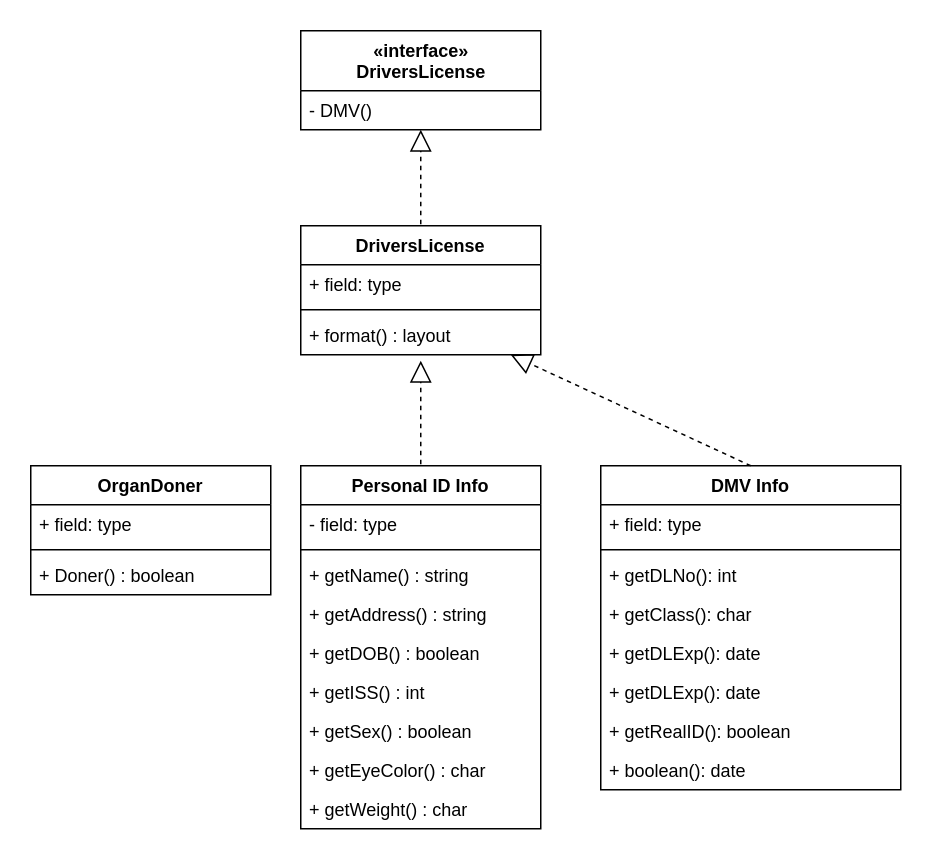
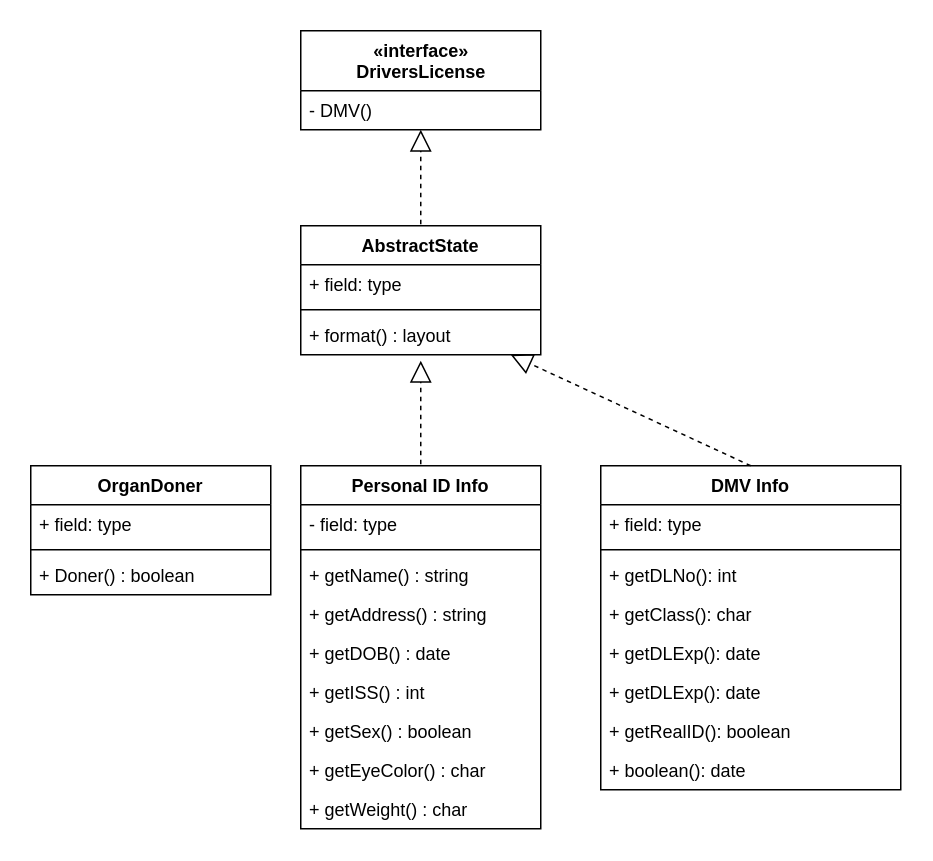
  <mxCell id="0" />
  <mxCell id="1" parent="0" />
  <mxCell id="2" value="«interface»&lt;br&gt;&lt;b&gt;DriversLicense&lt;/b&gt;" style="swimlane;fontStyle=1;align=center;verticalAlign=top;childLayout=stackLayout;horizontal=1;startSize=40;horizontalStack=0;resizeParent=1;resizeParentMax=0;resizeLast=0;collapsible=1;marginBottom=0;html=1;collapsible=1;swimlaneLine=1;" vertex="1" parent="1"><mxGeometry x="200" y="20" width="160" height="66" as="geometry" /></mxCell>
  <mxCell id="3" value="- DMV()" style="text;strokeColor=none;fillColor=none;align=left;verticalAlign=top;spacingLeft=4;spacingRight=4;overflow=hidden;rotatable=0;points=[[0,0.5],[1,0.5]];portConstraint=eastwest;" vertex="1" parent="2"><mxGeometry y="40" width="160" height="26" as="geometry" /></mxCell>
  <mxCell id="4" value="Personal ID Info" style="swimlane;fontStyle=1;align=center;verticalAlign=top;childLayout=stackLayout;horizontal=1;startSize=26;horizontalStack=0;resizeParent=1;resizeParentMax=0;resizeLast=0;collapsible=1;marginBottom=0;" vertex="1" parent="1"><mxGeometry x="200" y="310" width="160" height="242" as="geometry" /></mxCell>
  <mxCell id="5" value="- field: type" style="text;strokeColor=none;fillColor=none;align=left;verticalAlign=top;spacingLeft=4;spacingRight=4;overflow=hidden;rotatable=0;points=[[0,0.5],[1,0.5]];portConstraint=eastwest;" vertex="1" parent="4"><mxGeometry y="26" width="160" height="26" as="geometry" /></mxCell>
  <mxCell id="6" value="" style="line;strokeWidth=1;fillColor=none;align=left;verticalAlign=middle;spacingTop=-1;spacingLeft=3;spacingRight=3;rotatable=0;labelPosition=right;points=[];portConstraint=eastwest;" vertex="1" parent="4"><mxGeometry y="52" width="160" height="8" as="geometry" /></mxCell>
  <mxCell id="7" value="+ getName() : string" style="text;strokeColor=none;fillColor=none;align=left;verticalAlign=top;spacingLeft=4;spacingRight=4;overflow=hidden;rotatable=0;points=[[0,0.5],[1,0.5]];portConstraint=eastwest;" vertex="1" parent="4"><mxGeometry y="60" width="160" height="26" as="geometry" /></mxCell>
  <mxCell id="8" value="+ getAddress() : string" style="text;strokeColor=none;fillColor=none;align=left;verticalAlign=top;spacingLeft=4;spacingRight=4;overflow=hidden;rotatable=0;points=[[0,0.5],[1,0.5]];portConstraint=eastwest;" vertex="1" parent="4"><mxGeometry y="86" width="160" height="26" as="geometry" /></mxCell>
- <mxCell id="9" value="+ getDOB() : boolean" style="text;strokeColor=none;fillColor=none;align=left;verticalAlign=top;spacingLeft=4;spacingRight=4;overflow=hidden;rotatable=0;points=[[0,0.5],[1,0.5]];portConstraint=eastwest;" vertex="1" parent="4"><mxGeometry y="112" width="160" height="26" as="geometry" /></mxCell>
+ <mxCell id="9" value="+ getDOB() : date" style="text;strokeColor=none;fillColor=none;align=left;verticalAlign=top;spacingLeft=4;spacingRight=4;overflow=hidden;rotatable=0;points=[[0,0.5],[1,0.5]];portConstraint=eastwest;" vertex="1" parent="4"><mxGeometry y="112" width="160" height="26" as="geometry" /></mxCell>
  <mxCell id="10" value="+ getISS() : int" style="text;strokeColor=none;fillColor=none;align=left;verticalAlign=top;spacingLeft=4;spacingRight=4;overflow=hidden;rotatable=0;points=[[0,0.5],[1,0.5]];portConstraint=eastwest;" vertex="1" parent="4"><mxGeometry y="138" width="160" height="26" as="geometry" /></mxCell>
  <mxCell id="11" value="+ getSex() : boolean" style="text;strokeColor=none;fillColor=none;align=left;verticalAlign=top;spacingLeft=4;spacingRight=4;overflow=hidden;rotatable=0;points=[[0,0.5],[1,0.5]];portConstraint=eastwest;" vertex="1" parent="4"><mxGeometry y="164" width="160" height="26" as="geometry" /></mxCell>
  <mxCell id="12" value="+ getEyeColor() : char" style="text;strokeColor=none;fillColor=none;align=left;verticalAlign=top;spacingLeft=4;spacingRight=4;overflow=hidden;rotatable=0;points=[[0,0.5],[1,0.5]];portConstraint=eastwest;" vertex="1" parent="4"><mxGeometry y="190" width="160" height="26" as="geometry" /></mxCell>
  <mxCell id="13" value="+ getWeight() : char" style="text;strokeColor=none;fillColor=none;align=left;verticalAlign=top;spacingLeft=4;spacingRight=4;overflow=hidden;rotatable=0;points=[[0,0.5],[1,0.5]];portConstraint=eastwest;" vertex="1" parent="4"><mxGeometry y="216" width="160" height="26" as="geometry" /></mxCell>
  <mxCell id="14" style="rounded=1;orthogonalLoop=1;jettySize=auto;html=1;entryX=0.513;entryY=1.038;entryDx=0;entryDy=0;entryPerimeter=0;orthogonal=1;endArrow=block;endFill=0;endSize=12;dashed=1;" edge="1" parent="1"><mxGeometry relative="1" as="geometry"><mxPoint x="280" y="86" as="targetPoint" /><mxPoint x="280" y="155" as="sourcePoint" /></mxGeometry></mxCell>
- <mxCell id="15" value="DriversLicense" style="swimlane;fontStyle=1;align=center;verticalAlign=top;childLayout=stackLayout;horizontal=1;startSize=26;horizontalStack=0;resizeParent=1;resizeParentMax=0;resizeLast=0;collapsible=1;marginBottom=0;" vertex="1" parent="1"><mxGeometry x="200" y="150" width="160" height="86" as="geometry" /></mxCell>
+ <mxCell id="15" value="AbstractState" style="swimlane;fontStyle=1;align=center;verticalAlign=top;childLayout=stackLayout;horizontal=1;startSize=26;horizontalStack=0;resizeParent=1;resizeParentMax=0;resizeLast=0;collapsible=1;marginBottom=0;" vertex="1" parent="1"><mxGeometry x="200" y="150" width="160" height="86" as="geometry" /></mxCell>
  <mxCell id="16" value="+ field: type" style="text;strokeColor=none;fillColor=none;align=left;verticalAlign=top;spacingLeft=4;spacingRight=4;overflow=hidden;rotatable=0;points=[[0,0.5],[1,0.5]];portConstraint=eastwest;" vertex="1" parent="15"><mxGeometry y="26" width="160" height="26" as="geometry" /></mxCell>
  <mxCell id="17" value="" style="line;strokeWidth=1;fillColor=none;align=left;verticalAlign=middle;spacingTop=-1;spacingLeft=3;spacingRight=3;rotatable=0;labelPosition=right;points=[];portConstraint=eastwest;" vertex="1" parent="15"><mxGeometry y="52" width="160" height="8" as="geometry" /></mxCell>
  <mxCell id="18" value="+ format() : layout" style="text;strokeColor=none;fillColor=none;align=left;verticalAlign=top;spacingLeft=4;spacingRight=4;overflow=hidden;rotatable=0;points=[[0,0.5],[1,0.5]];portConstraint=eastwest;" vertex="1" parent="15"><mxGeometry y="60" width="160" height="26" as="geometry" /></mxCell>
  <mxCell id="19" style="rounded=1;orthogonalLoop=1;jettySize=auto;html=1;entryX=0.513;entryY=1.038;entryDx=0;entryDy=0;entryPerimeter=0;orthogonal=1;endArrow=block;endFill=0;endSize=12;dashed=1;" edge="1" parent="1"><mxGeometry relative="1" as="geometry"><mxPoint x="280" y="240" as="targetPoint" /><mxPoint x="280" y="309" as="sourcePoint" /></mxGeometry></mxCell>
  <mxCell id="20" value="DMV Info" style="swimlane;fontStyle=1;align=center;verticalAlign=top;childLayout=stackLayout;horizontal=1;startSize=26;horizontalStack=0;resizeParent=1;resizeParentMax=0;resizeLast=0;collapsible=1;marginBottom=0;" vertex="1" parent="1"><mxGeometry x="400" y="310" width="200" height="216" as="geometry" /></mxCell>
  <mxCell id="21" value="+ field: type" style="text;strokeColor=none;fillColor=none;align=left;verticalAlign=top;spacingLeft=4;spacingRight=4;overflow=hidden;rotatable=0;points=[[0,0.5],[1,0.5]];portConstraint=eastwest;" vertex="1" parent="20"><mxGeometry y="26" width="200" height="26" as="geometry" /></mxCell>
  <mxCell id="22" value="" style="line;strokeWidth=1;fillColor=none;align=left;verticalAlign=middle;spacingTop=-1;spacingLeft=3;spacingRight=3;rotatable=0;labelPosition=right;points=[];portConstraint=eastwest;" vertex="1" parent="20"><mxGeometry y="52" width="200" height="8" as="geometry" /></mxCell>
  <mxCell id="23" value="+ getDLNo(): int" style="text;strokeColor=none;fillColor=none;align=left;verticalAlign=top;spacingLeft=4;spacingRight=4;overflow=hidden;rotatable=0;points=[[0,0.5],[1,0.5]];portConstraint=eastwest;" vertex="1" parent="20"><mxGeometry y="60" width="200" height="26" as="geometry" /></mxCell>
  <mxCell id="24" value="+ getClass(): char" style="text;strokeColor=none;fillColor=none;align=left;verticalAlign=top;spacingLeft=4;spacingRight=4;overflow=hidden;rotatable=0;points=[[0,0.5],[1,0.5]];portConstraint=eastwest;" vertex="1" parent="20"><mxGeometry y="86" width="200" height="26" as="geometry" /></mxCell>
  <mxCell id="25" value="+ getDLExp(): date" style="text;strokeColor=none;fillColor=none;align=left;verticalAlign=top;spacingLeft=4;spacingRight=4;overflow=hidden;rotatable=0;points=[[0,0.5],[1,0.5]];portConstraint=eastwest;" vertex="1" parent="20"><mxGeometry y="112" width="200" height="26" as="geometry" /></mxCell>
  <mxCell id="26" value="+ getDLExp(): date" style="text;strokeColor=none;fillColor=none;align=left;verticalAlign=top;spacingLeft=4;spacingRight=4;overflow=hidden;rotatable=0;points=[[0,0.5],[1,0.5]];portConstraint=eastwest;" vertex="1" parent="20"><mxGeometry y="138" width="200" height="26" as="geometry" /></mxCell>
  <mxCell id="27" value="+ getRealID(): boolean" style="text;strokeColor=none;fillColor=none;align=left;verticalAlign=top;spacingLeft=4;spacingRight=4;overflow=hidden;rotatable=0;points=[[0,0.5],[1,0.5]];portConstraint=eastwest;" vertex="1" parent="20"><mxGeometry y="164" width="200" height="26" as="geometry" /></mxCell>
  <mxCell id="28" value="+ boolean(): date" style="text;strokeColor=none;fillColor=none;align=left;verticalAlign=top;spacingLeft=4;spacingRight=4;overflow=hidden;rotatable=0;points=[[0,0.5],[1,0.5]];portConstraint=eastwest;" vertex="1" parent="20"><mxGeometry y="190" width="200" height="26" as="geometry" /></mxCell>
  <mxCell id="29" style="rounded=1;orthogonalLoop=1;jettySize=auto;html=1;entryX=0.513;entryY=1.038;entryDx=0;entryDy=0;entryPerimeter=0;orthogonal=1;endArrow=block;endFill=0;endSize=12;dashed=1;exitX=0.5;exitY=0;exitDx=0;exitDy=0;" edge="1" parent="1" source="20"><mxGeometry relative="1" as="geometry"><mxPoint x="340" y="236" as="targetPoint" /><mxPoint x="340" y="305" as="sourcePoint" /></mxGeometry></mxCell>
  <mxCell id="30" value="OrganDoner" style="swimlane;fontStyle=1;align=center;verticalAlign=top;childLayout=stackLayout;horizontal=1;startSize=26;horizontalStack=0;resizeParent=1;resizeParentMax=0;resizeLast=0;collapsible=1;marginBottom=0;" vertex="1" parent="1"><mxGeometry x="20" y="310" width="160" height="86" as="geometry" /></mxCell>
  <mxCell id="31" value="+ field: type" style="text;strokeColor=none;fillColor=none;align=left;verticalAlign=top;spacingLeft=4;spacingRight=4;overflow=hidden;rotatable=0;points=[[0,0.5],[1,0.5]];portConstraint=eastwest;" vertex="1" parent="30"><mxGeometry y="26" width="160" height="26" as="geometry" /></mxCell>
  <mxCell id="32" value="" style="line;strokeWidth=1;fillColor=none;align=left;verticalAlign=middle;spacingTop=-1;spacingLeft=3;spacingRight=3;rotatable=0;labelPosition=right;points=[];portConstraint=eastwest;" vertex="1" parent="30"><mxGeometry y="52" width="160" height="8" as="geometry" /></mxCell>
  <mxCell id="33" value="+ Doner() : boolean" style="text;strokeColor=none;fillColor=none;align=left;verticalAlign=top;spacingLeft=4;spacingRight=4;overflow=hidden;rotatable=0;points=[[0,0.5],[1,0.5]];portConstraint=eastwest;" vertex="1" parent="30"><mxGeometry y="60" width="160" height="26" as="geometry" /></mxCell>
